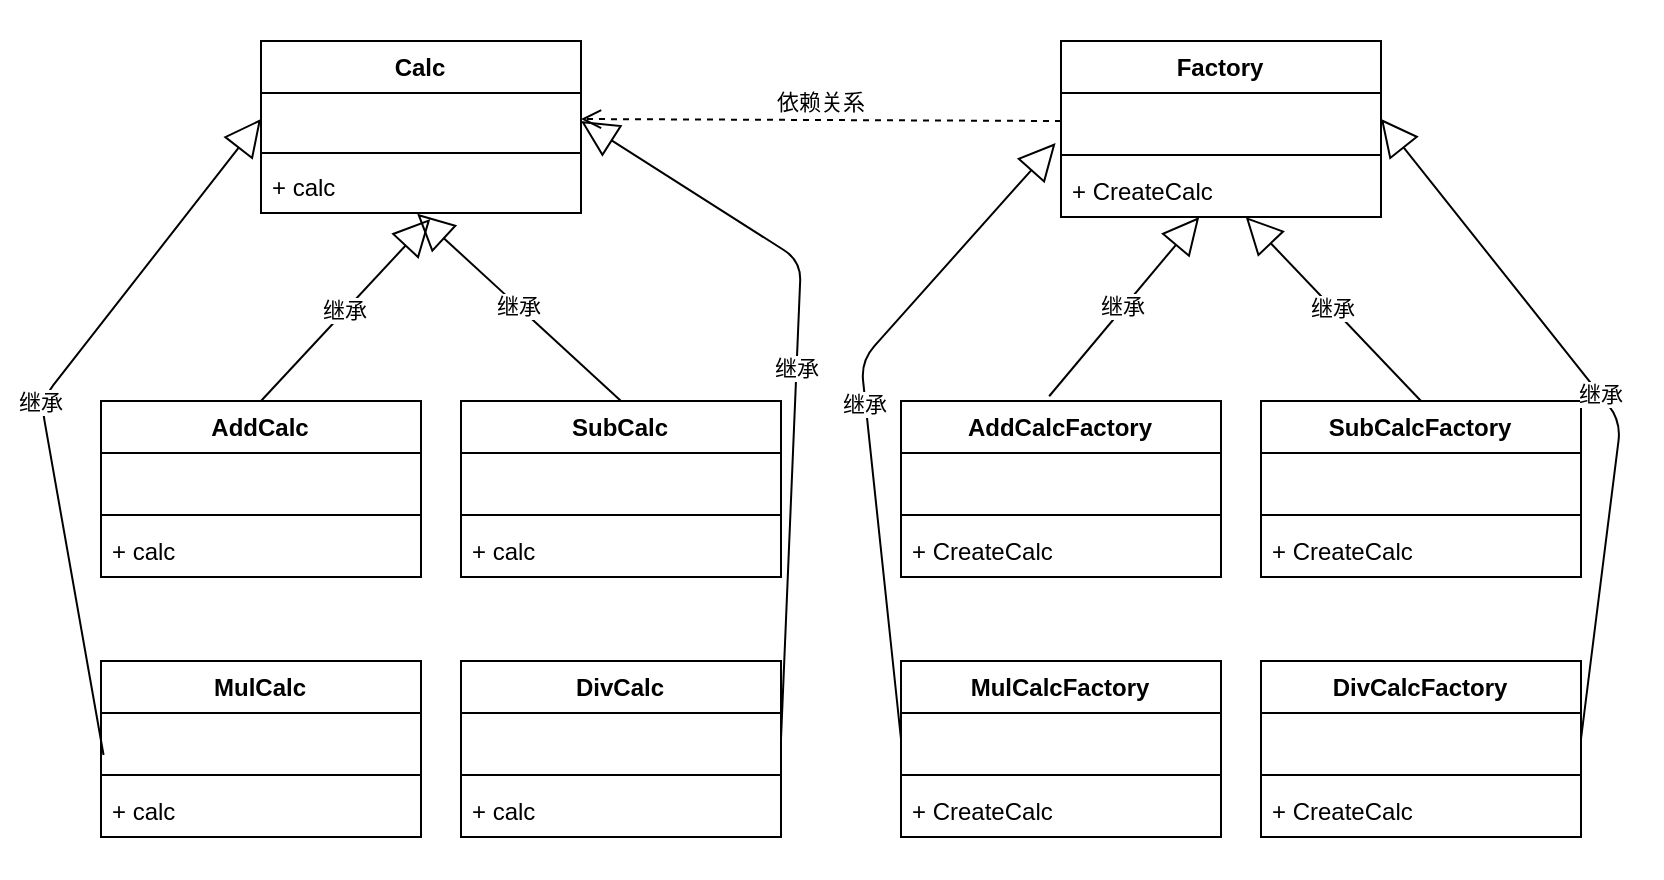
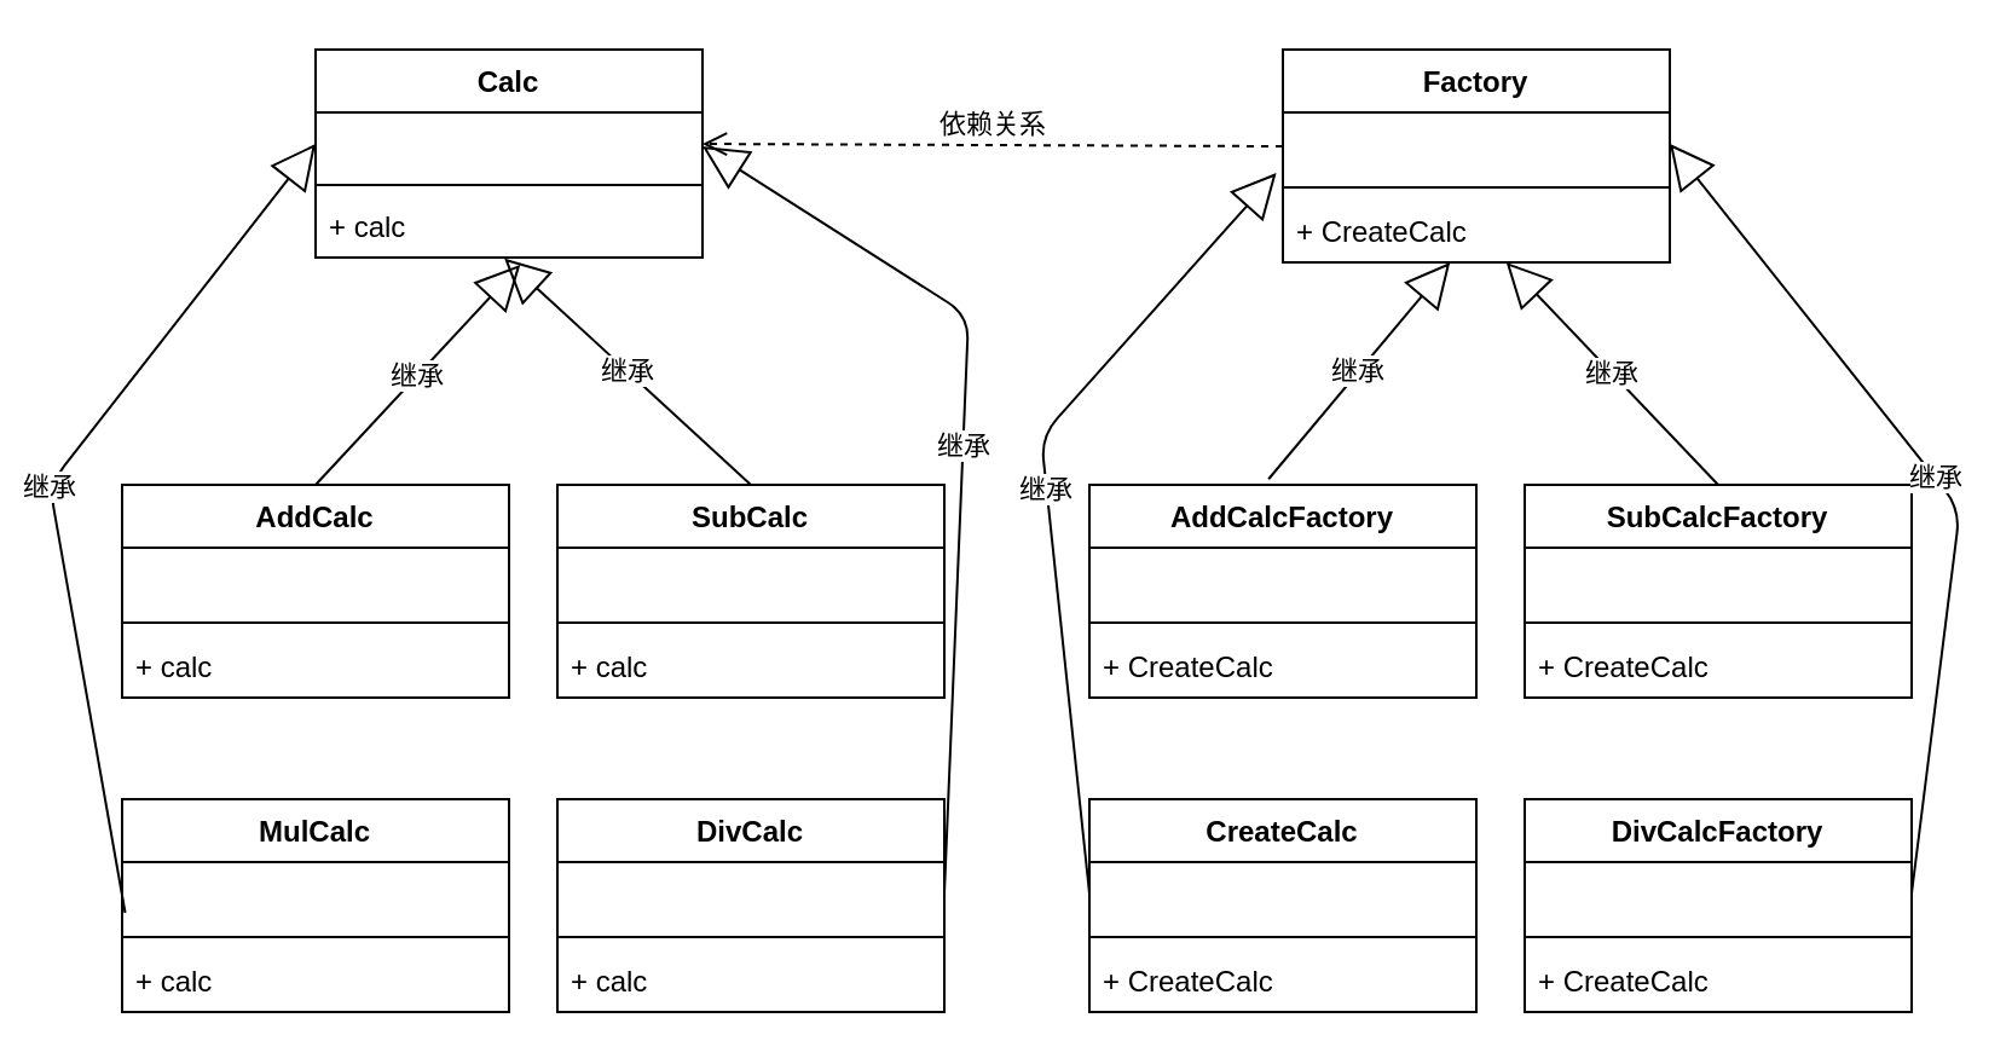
  <mxCell id="0" />
  <mxCell id="1" parent="0" />
  <mxCell id="2" value="Calc" style="swimlane;fontStyle=1;align=center;verticalAlign=top;childLayout=stackLayout;horizontal=1;startSize=26;horizontalStack=0;resizeParent=1;resizeParentMax=0;resizeLast=0;collapsible=1;marginBottom=0;" vertex="1" parent="1"><mxGeometry x="130" y="20" width="160" height="86" as="geometry" /></mxCell>
  <mxCell id="3" value=" " style="text;strokeColor=none;fillColor=none;align=left;verticalAlign=top;spacingLeft=4;spacingRight=4;overflow=hidden;rotatable=0;points=[[0,0.5],[1,0.5]];portConstraint=eastwest;" vertex="1" parent="2"><mxGeometry y="26" width="160" height="26" as="geometry" /></mxCell>
  <mxCell id="4" value="" style="line;strokeWidth=1;fillColor=none;align=left;verticalAlign=middle;spacingTop=-1;spacingLeft=3;spacingRight=3;rotatable=0;labelPosition=right;points=[];portConstraint=eastwest;" vertex="1" parent="2"><mxGeometry y="52" width="160" height="8" as="geometry" /></mxCell>
  <mxCell id="5" value="+ calc" style="text;strokeColor=none;fillColor=none;align=left;verticalAlign=top;spacingLeft=4;spacingRight=4;overflow=hidden;rotatable=0;points=[[0,0.5],[1,0.5]];portConstraint=eastwest;" vertex="1" parent="2"><mxGeometry y="60" width="160" height="26" as="geometry" /></mxCell>
  <mxCell id="6" value="Factory" style="swimlane;fontStyle=1;align=center;verticalAlign=top;childLayout=stackLayout;horizontal=1;startSize=26;horizontalStack=0;resizeParent=1;resizeParentMax=0;resizeLast=0;collapsible=1;marginBottom=0;" vertex="1" parent="1"><mxGeometry x="530" y="20" width="160" height="88" as="geometry" /></mxCell>
  <mxCell id="7" value=" " style="text;strokeColor=none;fillColor=none;align=left;verticalAlign=top;spacingLeft=4;spacingRight=4;overflow=hidden;rotatable=0;points=[[0,0.5],[1,0.5]];portConstraint=eastwest;" vertex="1" parent="6"><mxGeometry y="26" width="160" height="26" as="geometry" /></mxCell>
  <mxCell id="8" value="" style="line;strokeWidth=1;fillColor=none;align=left;verticalAlign=middle;spacingTop=-1;spacingLeft=3;spacingRight=3;rotatable=0;labelPosition=right;points=[];portConstraint=eastwest;" vertex="1" parent="6"><mxGeometry y="52" width="160" height="10" as="geometry" /></mxCell>
  <mxCell id="9" value="+ CreateCalc" style="text;strokeColor=none;fillColor=none;align=left;verticalAlign=top;spacingLeft=4;spacingRight=4;overflow=hidden;rotatable=0;points=[[0,0.5],[1,0.5]];portConstraint=eastwest;" vertex="1" parent="6"><mxGeometry y="62" width="160" height="26" as="geometry" /></mxCell>
  <mxCell id="10" value="AddCalc" style="swimlane;fontStyle=1;align=center;verticalAlign=top;childLayout=stackLayout;horizontal=1;startSize=26;horizontalStack=0;resizeParent=1;resizeParentMax=0;resizeLast=0;collapsible=1;marginBottom=0;" vertex="1" parent="1"><mxGeometry x="50" y="200" width="160" height="88" as="geometry" /></mxCell>
  <mxCell id="11" value=" " style="text;strokeColor=none;fillColor=none;align=left;verticalAlign=top;spacingLeft=4;spacingRight=4;overflow=hidden;rotatable=0;points=[[0,0.5],[1,0.5]];portConstraint=eastwest;" vertex="1" parent="10"><mxGeometry y="26" width="160" height="26" as="geometry" /></mxCell>
  <mxCell id="12" value="" style="line;strokeWidth=1;fillColor=none;align=left;verticalAlign=middle;spacingTop=-1;spacingLeft=3;spacingRight=3;rotatable=0;labelPosition=right;points=[];portConstraint=eastwest;" vertex="1" parent="10"><mxGeometry y="52" width="160" height="10" as="geometry" /></mxCell>
  <mxCell id="13" value="+ calc" style="text;strokeColor=none;fillColor=none;align=left;verticalAlign=top;spacingLeft=4;spacingRight=4;overflow=hidden;rotatable=0;points=[[0,0.5],[1,0.5]];portConstraint=eastwest;" vertex="1" parent="10"><mxGeometry y="62" width="160" height="26" as="geometry" /></mxCell>
  <mxCell id="14" value="SubCalc" style="swimlane;fontStyle=1;align=center;verticalAlign=top;childLayout=stackLayout;horizontal=1;startSize=26;horizontalStack=0;resizeParent=1;resizeParentMax=0;resizeLast=0;collapsible=1;marginBottom=0;" vertex="1" parent="1"><mxGeometry x="230" y="200" width="160" height="88" as="geometry" /></mxCell>
  <mxCell id="15" value=" " style="text;strokeColor=none;fillColor=none;align=left;verticalAlign=top;spacingLeft=4;spacingRight=4;overflow=hidden;rotatable=0;points=[[0,0.5],[1,0.5]];portConstraint=eastwest;" vertex="1" parent="14"><mxGeometry y="26" width="160" height="26" as="geometry" /></mxCell>
  <mxCell id="16" value="" style="line;strokeWidth=1;fillColor=none;align=left;verticalAlign=middle;spacingTop=-1;spacingLeft=3;spacingRight=3;rotatable=0;labelPosition=right;points=[];portConstraint=eastwest;" vertex="1" parent="14"><mxGeometry y="52" width="160" height="10" as="geometry" /></mxCell>
  <mxCell id="17" value="+ calc" style="text;strokeColor=none;fillColor=none;align=left;verticalAlign=top;spacingLeft=4;spacingRight=4;overflow=hidden;rotatable=0;points=[[0,0.5],[1,0.5]];portConstraint=eastwest;" vertex="1" parent="14"><mxGeometry y="62" width="160" height="26" as="geometry" /></mxCell>
  <mxCell id="18" value="MulCalc" style="swimlane;fontStyle=1;align=center;verticalAlign=top;childLayout=stackLayout;horizontal=1;startSize=26;horizontalStack=0;resizeParent=1;resizeParentMax=0;resizeLast=0;collapsible=1;marginBottom=0;" vertex="1" parent="1"><mxGeometry x="50" y="330" width="160" height="88" as="geometry" /></mxCell>
  <mxCell id="19" value=" " style="text;strokeColor=none;fillColor=none;align=left;verticalAlign=top;spacingLeft=4;spacingRight=4;overflow=hidden;rotatable=0;points=[[0,0.5],[1,0.5]];portConstraint=eastwest;" vertex="1" parent="18"><mxGeometry y="26" width="160" height="26" as="geometry" /></mxCell>
  <mxCell id="20" value="" style="line;strokeWidth=1;fillColor=none;align=left;verticalAlign=middle;spacingTop=-1;spacingLeft=3;spacingRight=3;rotatable=0;labelPosition=right;points=[];portConstraint=eastwest;" vertex="1" parent="18"><mxGeometry y="52" width="160" height="10" as="geometry" /></mxCell>
  <mxCell id="21" value="+ calc" style="text;strokeColor=none;fillColor=none;align=left;verticalAlign=top;spacingLeft=4;spacingRight=4;overflow=hidden;rotatable=0;points=[[0,0.5],[1,0.5]];portConstraint=eastwest;" vertex="1" parent="18"><mxGeometry y="62" width="160" height="26" as="geometry" /></mxCell>
  <mxCell id="22" value="DivCalc" style="swimlane;fontStyle=1;align=center;verticalAlign=top;childLayout=stackLayout;horizontal=1;startSize=26;horizontalStack=0;resizeParent=1;resizeParentMax=0;resizeLast=0;collapsible=1;marginBottom=0;" vertex="1" parent="1"><mxGeometry x="230" y="330" width="160" height="88" as="geometry" /></mxCell>
  <mxCell id="23" value=" " style="text;strokeColor=none;fillColor=none;align=left;verticalAlign=top;spacingLeft=4;spacingRight=4;overflow=hidden;rotatable=0;points=[[0,0.5],[1,0.5]];portConstraint=eastwest;" vertex="1" parent="22"><mxGeometry y="26" width="160" height="26" as="geometry" /></mxCell>
  <mxCell id="24" value="" style="line;strokeWidth=1;fillColor=none;align=left;verticalAlign=middle;spacingTop=-1;spacingLeft=3;spacingRight=3;rotatable=0;labelPosition=right;points=[];portConstraint=eastwest;" vertex="1" parent="22"><mxGeometry y="52" width="160" height="10" as="geometry" /></mxCell>
  <mxCell id="25" value="+ calc" style="text;strokeColor=none;fillColor=none;align=left;verticalAlign=top;spacingLeft=4;spacingRight=4;overflow=hidden;rotatable=0;points=[[0,0.5],[1,0.5]];portConstraint=eastwest;" vertex="1" parent="22"><mxGeometry y="62" width="160" height="26" as="geometry" /></mxCell>
  <mxCell id="26" value="AddCalcFactory" style="swimlane;fontStyle=1;align=center;verticalAlign=top;childLayout=stackLayout;horizontal=1;startSize=26;horizontalStack=0;resizeParent=1;resizeParentMax=0;resizeLast=0;collapsible=1;marginBottom=0;" vertex="1" parent="1"><mxGeometry x="450" y="200" width="160" height="88" as="geometry" /></mxCell>
  <mxCell id="27" value=" " style="text;strokeColor=none;fillColor=none;align=left;verticalAlign=top;spacingLeft=4;spacingRight=4;overflow=hidden;rotatable=0;points=[[0,0.5],[1,0.5]];portConstraint=eastwest;" vertex="1" parent="26"><mxGeometry y="26" width="160" height="26" as="geometry" /></mxCell>
  <mxCell id="28" value="" style="line;strokeWidth=1;fillColor=none;align=left;verticalAlign=middle;spacingTop=-1;spacingLeft=3;spacingRight=3;rotatable=0;labelPosition=right;points=[];portConstraint=eastwest;" vertex="1" parent="26"><mxGeometry y="52" width="160" height="10" as="geometry" /></mxCell>
  <mxCell id="29" value="+ CreateCalc" style="text;strokeColor=none;fillColor=none;align=left;verticalAlign=top;spacingLeft=4;spacingRight=4;overflow=hidden;rotatable=0;points=[[0,0.5],[1,0.5]];portConstraint=eastwest;" vertex="1" parent="26"><mxGeometry y="62" width="160" height="26" as="geometry" /></mxCell>
  <mxCell id="30" value="SubCalcFactory" style="swimlane;fontStyle=1;align=center;verticalAlign=top;childLayout=stackLayout;horizontal=1;startSize=26;horizontalStack=0;resizeParent=1;resizeParentMax=0;resizeLast=0;collapsible=1;marginBottom=0;" vertex="1" parent="1"><mxGeometry x="630" y="200" width="160" height="88" as="geometry" /></mxCell>
  <mxCell id="31" value=" " style="text;strokeColor=none;fillColor=none;align=left;verticalAlign=top;spacingLeft=4;spacingRight=4;overflow=hidden;rotatable=0;points=[[0,0.5],[1,0.5]];portConstraint=eastwest;" vertex="1" parent="30"><mxGeometry y="26" width="160" height="26" as="geometry" /></mxCell>
  <mxCell id="32" value="" style="line;strokeWidth=1;fillColor=none;align=left;verticalAlign=middle;spacingTop=-1;spacingLeft=3;spacingRight=3;rotatable=0;labelPosition=right;points=[];portConstraint=eastwest;" vertex="1" parent="30"><mxGeometry y="52" width="160" height="10" as="geometry" /></mxCell>
  <mxCell id="33" value="+ CreateCalc" style="text;strokeColor=none;fillColor=none;align=left;verticalAlign=top;spacingLeft=4;spacingRight=4;overflow=hidden;rotatable=0;points=[[0,0.5],[1,0.5]];portConstraint=eastwest;" vertex="1" parent="30"><mxGeometry y="62" width="160" height="26" as="geometry" /></mxCell>
- <mxCell id="34" value="MulCalcFactory" style="swimlane;fontStyle=1;align=center;verticalAlign=top;childLayout=stackLayout;horizontal=1;startSize=26;horizontalStack=0;resizeParent=1;resizeParentMax=0;resizeLast=0;collapsible=1;marginBottom=0;" vertex="1" parent="1"><mxGeometry x="450" y="330" width="160" height="88" as="geometry" /></mxCell>
+ <mxCell id="34" value="CreateCalc" style="swimlane;fontStyle=1;align=center;verticalAlign=top;childLayout=stackLayout;horizontal=1;startSize=26;horizontalStack=0;resizeParent=1;resizeParentMax=0;resizeLast=0;collapsible=1;marginBottom=0;" vertex="1" parent="1"><mxGeometry x="450" y="330" width="160" height="88" as="geometry" /></mxCell>
  <mxCell id="35" value=" " style="text;strokeColor=none;fillColor=none;align=left;verticalAlign=top;spacingLeft=4;spacingRight=4;overflow=hidden;rotatable=0;points=[[0,0.5],[1,0.5]];portConstraint=eastwest;" vertex="1" parent="34"><mxGeometry y="26" width="160" height="26" as="geometry" /></mxCell>
  <mxCell id="36" value="" style="line;strokeWidth=1;fillColor=none;align=left;verticalAlign=middle;spacingTop=-1;spacingLeft=3;spacingRight=3;rotatable=0;labelPosition=right;points=[];portConstraint=eastwest;" vertex="1" parent="34"><mxGeometry y="52" width="160" height="10" as="geometry" /></mxCell>
  <mxCell id="37" value="+ CreateCalc" style="text;strokeColor=none;fillColor=none;align=left;verticalAlign=top;spacingLeft=4;spacingRight=4;overflow=hidden;rotatable=0;points=[[0,0.5],[1,0.5]];portConstraint=eastwest;" vertex="1" parent="34"><mxGeometry y="62" width="160" height="26" as="geometry" /></mxCell>
  <mxCell id="38" value="DivCalcFactory" style="swimlane;fontStyle=1;align=center;verticalAlign=top;childLayout=stackLayout;horizontal=1;startSize=26;horizontalStack=0;resizeParent=1;resizeParentMax=0;resizeLast=0;collapsible=1;marginBottom=0;" vertex="1" parent="1"><mxGeometry x="630" y="330" width="160" height="88" as="geometry" /></mxCell>
  <mxCell id="39" value=" " style="text;strokeColor=none;fillColor=none;align=left;verticalAlign=top;spacingLeft=4;spacingRight=4;overflow=hidden;rotatable=0;points=[[0,0.5],[1,0.5]];portConstraint=eastwest;" vertex="1" parent="38"><mxGeometry y="26" width="160" height="26" as="geometry" /></mxCell>
  <mxCell id="40" value="" style="line;strokeWidth=1;fillColor=none;align=left;verticalAlign=middle;spacingTop=-1;spacingLeft=3;spacingRight=3;rotatable=0;labelPosition=right;points=[];portConstraint=eastwest;" vertex="1" parent="38"><mxGeometry y="52" width="160" height="10" as="geometry" /></mxCell>
  <mxCell id="41" value="+ CreateCalc" style="text;strokeColor=none;fillColor=none;align=left;verticalAlign=top;spacingLeft=4;spacingRight=4;overflow=hidden;rotatable=0;points=[[0,0.5],[1,0.5]];portConstraint=eastwest;" vertex="1" parent="38"><mxGeometry y="62" width="160" height="26" as="geometry" /></mxCell>
  <mxCell id="42" value="依赖关系" style="html=1;verticalAlign=bottom;endArrow=open;dashed=1;endSize=8;entryX=1;entryY=0.5;entryDx=0;entryDy=0;" edge="1" parent="1" target="3"><mxGeometry relative="1" as="geometry"><mxPoint x="530" y="60" as="sourcePoint" /><mxPoint x="350" y="400" as="targetPoint" /></mxGeometry></mxCell>
  <mxCell id="43" value="继承" style="endArrow=block;endSize=16;endFill=0;html=1;exitX=0.008;exitY=0.808;exitDx=0;exitDy=0;exitPerimeter=0;entryX=0;entryY=0.5;entryDx=0;entryDy=0;" edge="1" parent="1" source="19" target="3"><mxGeometry width="160" relative="1" as="geometry"><mxPoint x="280" y="560" as="sourcePoint" /><mxPoint x="470" y="500" as="targetPoint" /><Array as="points"><mxPoint x="20" y="200" /></Array></mxGeometry></mxCell>
  <mxCell id="44" value="继承" style="endArrow=block;endSize=16;endFill=0;html=1;exitX=0.5;exitY=0;exitDx=0;exitDy=0;entryX=0.529;entryY=1.115;entryDx=0;entryDy=0;entryPerimeter=0;" edge="1" parent="1" source="10" target="5"><mxGeometry width="160" relative="1" as="geometry"><mxPoint x="290" y="570" as="sourcePoint" /><mxPoint x="480" y="510" as="targetPoint" /><Array as="points" /></mxGeometry></mxCell>
  <mxCell id="45" value="继承" style="endArrow=block;endSize=16;endFill=0;html=1;exitX=0.5;exitY=0;exitDx=0;exitDy=0;entryX=0.488;entryY=1.013;entryDx=0;entryDy=0;entryPerimeter=0;" edge="1" parent="1" source="14" target="5"><mxGeometry width="160" relative="1" as="geometry"><mxPoint x="290" y="570" as="sourcePoint" /><mxPoint x="480" y="510" as="targetPoint" /></mxGeometry></mxCell>
  <mxCell id="46" value="继承" style="endArrow=block;endSize=16;endFill=0;html=1;exitX=1;exitY=0.5;exitDx=0;exitDy=0;" edge="1" parent="1" source="23"><mxGeometry width="160" relative="1" as="geometry"><mxPoint x="61.28" y="387.008" as="sourcePoint" /><mxPoint x="290" y="60" as="targetPoint" /><Array as="points"><mxPoint x="400" y="130" /></Array></mxGeometry></mxCell>
  <mxCell id="47" value="继承" style="endArrow=block;endSize=16;endFill=0;html=1;exitX=0.463;exitY=-0.027;exitDx=0;exitDy=0;exitPerimeter=0;" edge="1" parent="1" source="26" target="9"><mxGeometry width="160" relative="1" as="geometry"><mxPoint x="400" y="379" as="sourcePoint" /><mxPoint x="300" y="70" as="targetPoint" /><Array as="points" /></mxGeometry></mxCell>
  <mxCell id="48" value="继承" style="endArrow=block;endSize=16;endFill=0;html=1;exitX=0.5;exitY=0;exitDx=0;exitDy=0;" edge="1" parent="1" source="30" target="9"><mxGeometry width="160" relative="1" as="geometry"><mxPoint x="534.08" y="207.624" as="sourcePoint" /><mxPoint x="621.28" y="119.664" as="targetPoint" /><Array as="points" /></mxGeometry></mxCell>
  <mxCell id="49" value="继承" style="endArrow=block;endSize=16;endFill=0;html=1;exitX=0;exitY=0.5;exitDx=0;exitDy=0;entryX=-0.017;entryY=0.962;entryDx=0;entryDy=0;entryPerimeter=0;" edge="1" parent="1" source="35" target="7"><mxGeometry width="160" relative="1" as="geometry"><mxPoint x="534.08" y="207.624" as="sourcePoint" /><mxPoint x="609.116" y="118" as="targetPoint" /><Array as="points"><mxPoint x="430" y="180" /></Array></mxGeometry></mxCell>
  <mxCell id="50" value="继承" style="endArrow=block;endSize=16;endFill=0;html=1;exitX=1;exitY=0.5;exitDx=0;exitDy=0;entryX=1;entryY=0.5;entryDx=0;entryDy=0;" edge="1" parent="1" source="39" target="7"><mxGeometry width="160" relative="1" as="geometry"><mxPoint x="720" y="210" as="sourcePoint" /><mxPoint x="632.381" y="118" as="targetPoint" /><Array as="points"><mxPoint x="810" y="210" /></Array></mxGeometry></mxCell>
